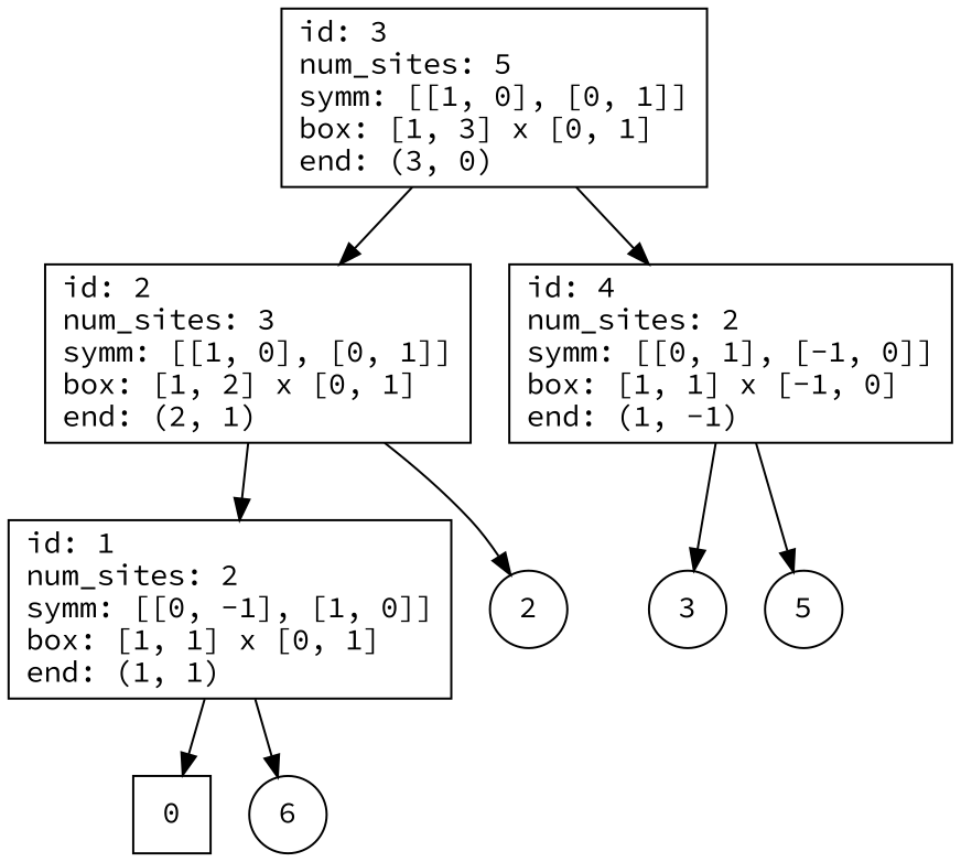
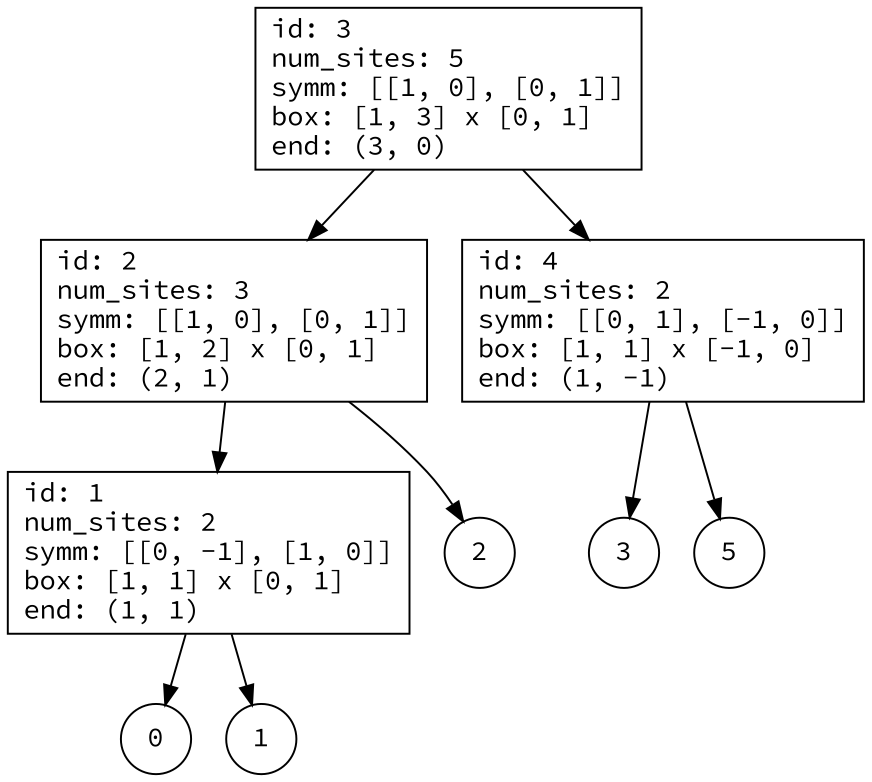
  digraph {
    fontname="Source Code Pro"
    node [fontname="Source Code Pro" shape=circle]
    edge [fontname="Source Code Pro"]
    n1 [height=1.1528 label="id: 3\lnum_sites: 5\lsymm: [[1, 0], [0, 1]]\lbox: [1, 3] x [0, 1]\lend: (3, 0)\l" shape=box width=1.875]
    n2 [height=1.1528 label="id: 2\lnum_sites: 3\lsymm: [[1, 0], [0, 1]]\lbox: [1, 2] x [0, 1]\lend: (2, 1)\l" shape=box width=1.875]
    n3 [height=1.1528 label="id: 4\lnum_sites: 2\lsymm: [[0, 1], [-1, 0]]\lbox: [1, 1] x [-1, 0]\lend: (1, -1)\l" shape=box width=1.9444]
    n4 [height=1.1528 label="id: 1\lnum_sites: 2\lsymm: [[0, -1], [1, 0]]\lbox: [1, 1] x [0, 1]\lend: (1, 1)\l" shape=box width=1.9444]
    n5 [height=0.5 label=2 width=0.5]
    n6 [height=0.5 label=3 width=0.5]
    n7 [height=0.5 label=5 width=0.5]
-   n8 [height=0.5 label=0 shape=box width=0.5]
-   n9 [height=0.5 label=6 width=0.5]
+   n8 [height=0.5 label=0 width=0.5]
+   n9 [height=0.5 label=1 width=0.5]
    n1 -> n2
    n1 -> n3
    n2 -> n4
    n2 -> n5
    n3 -> n6
    n3 -> n7
    n4 -> n8
    n4 -> n9
  }
